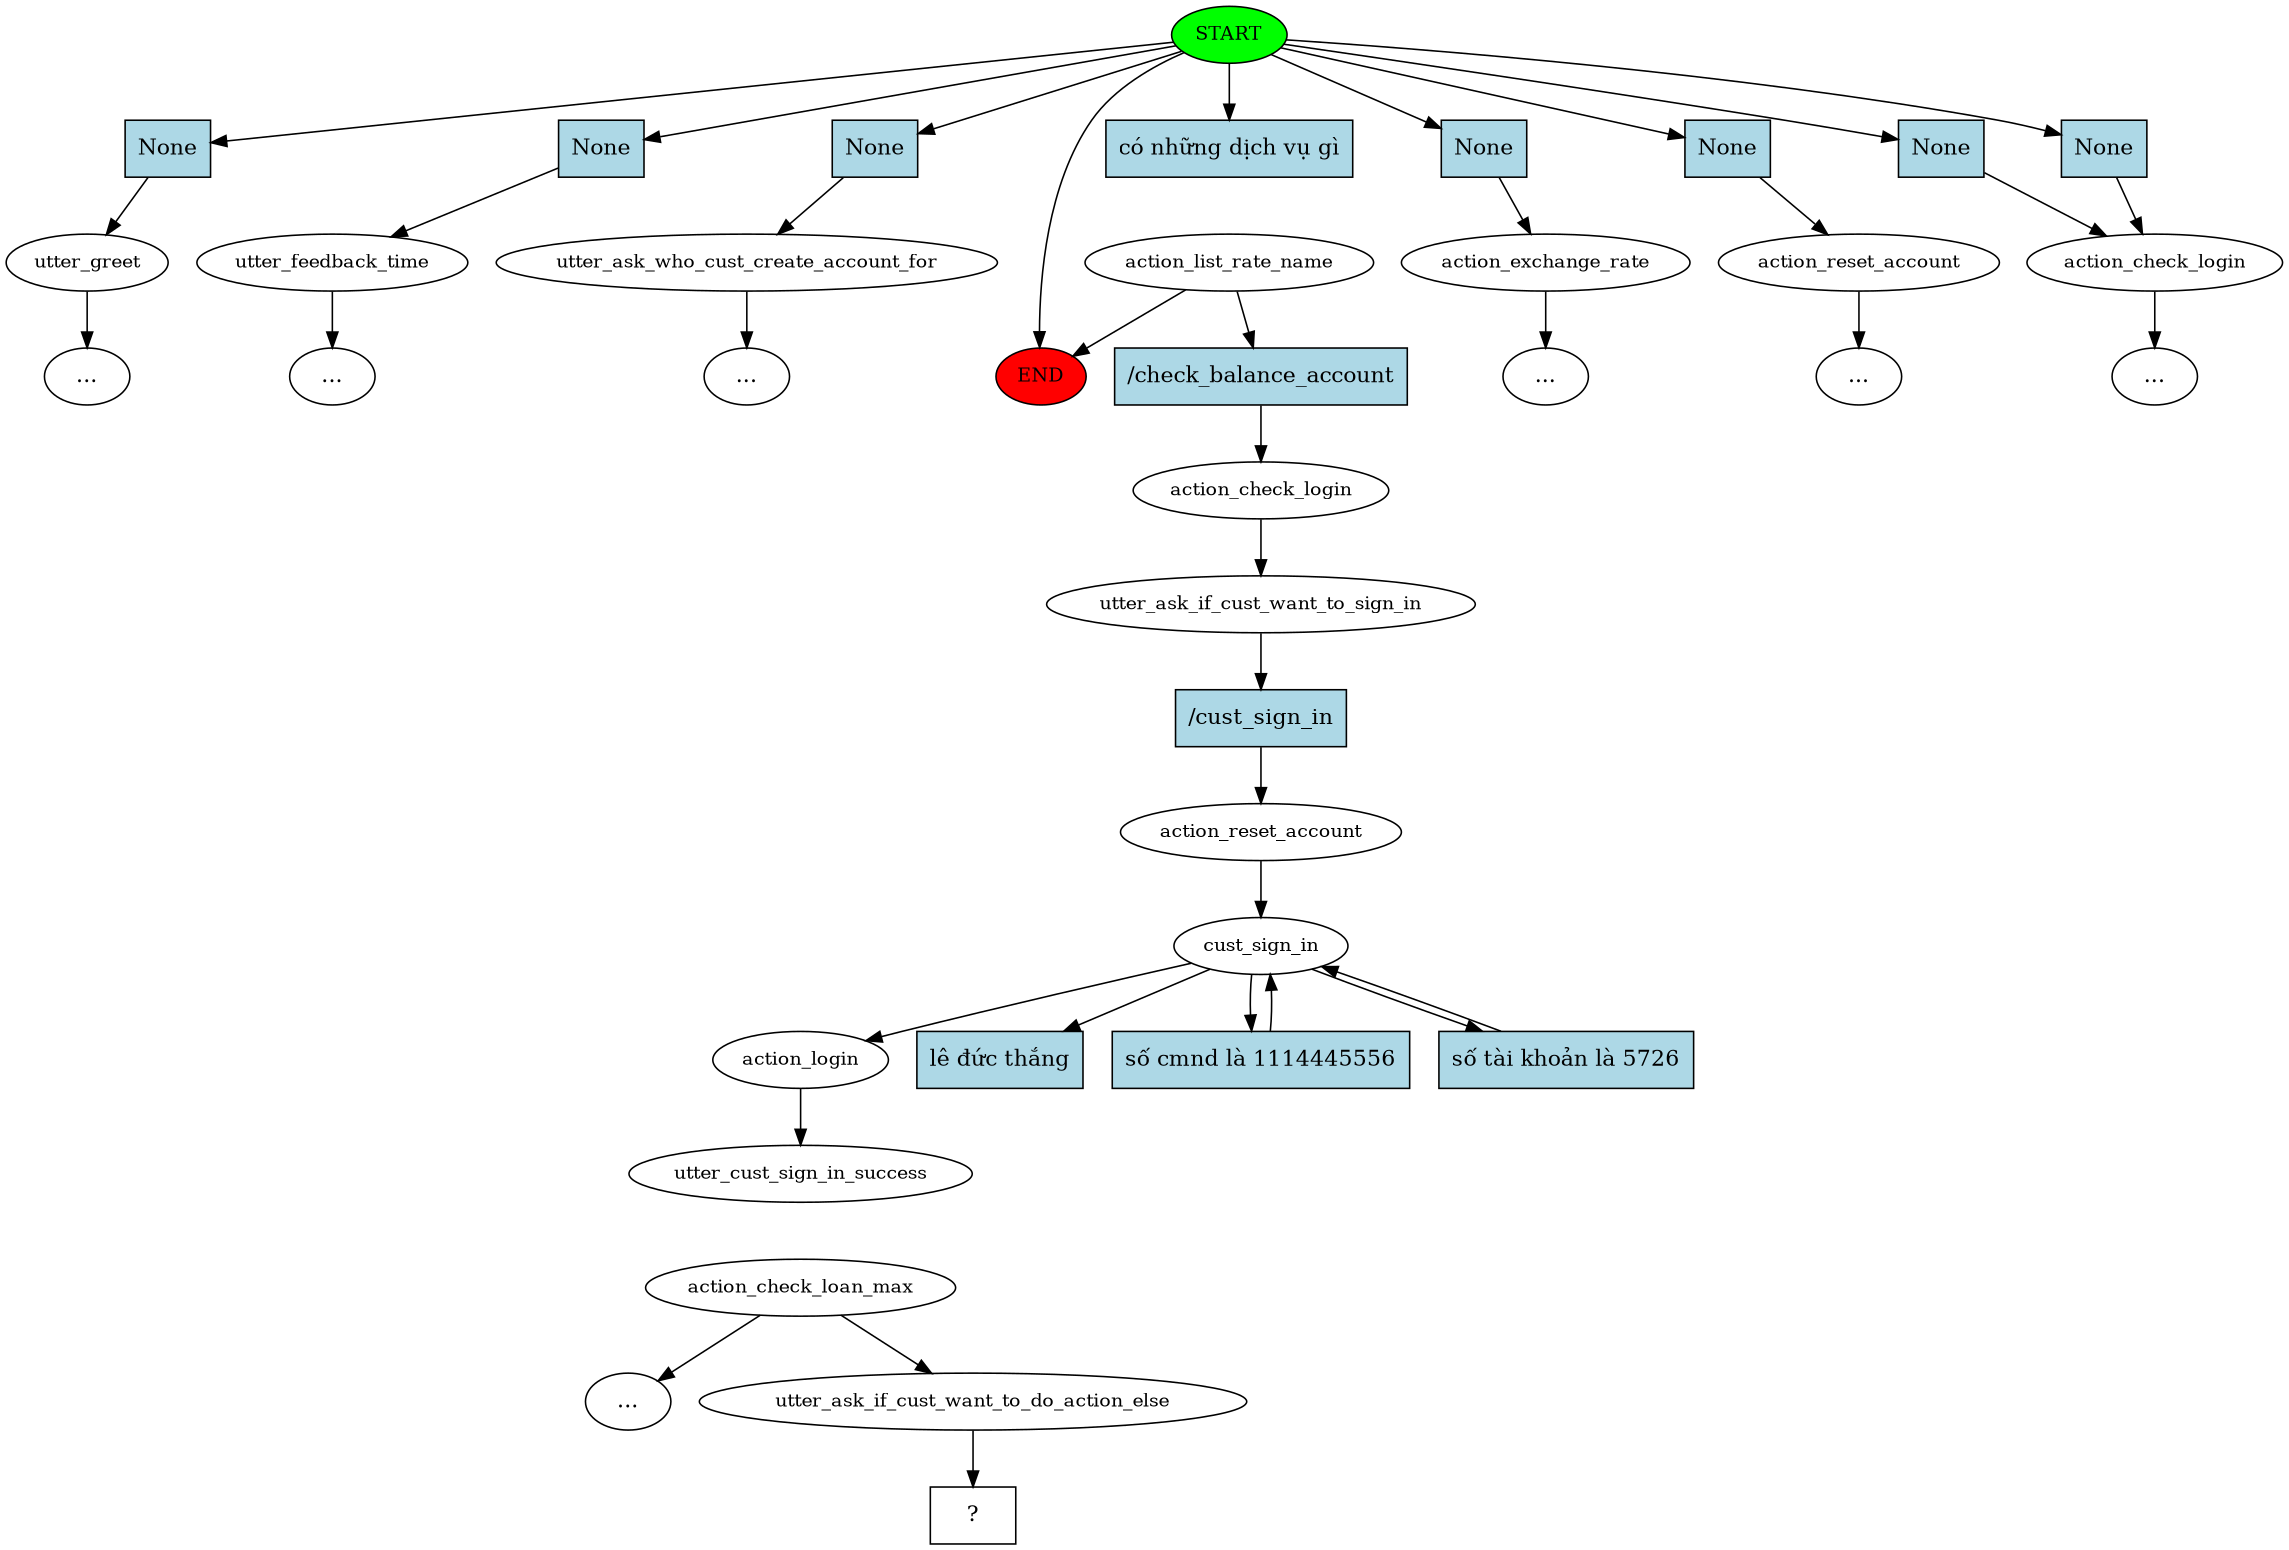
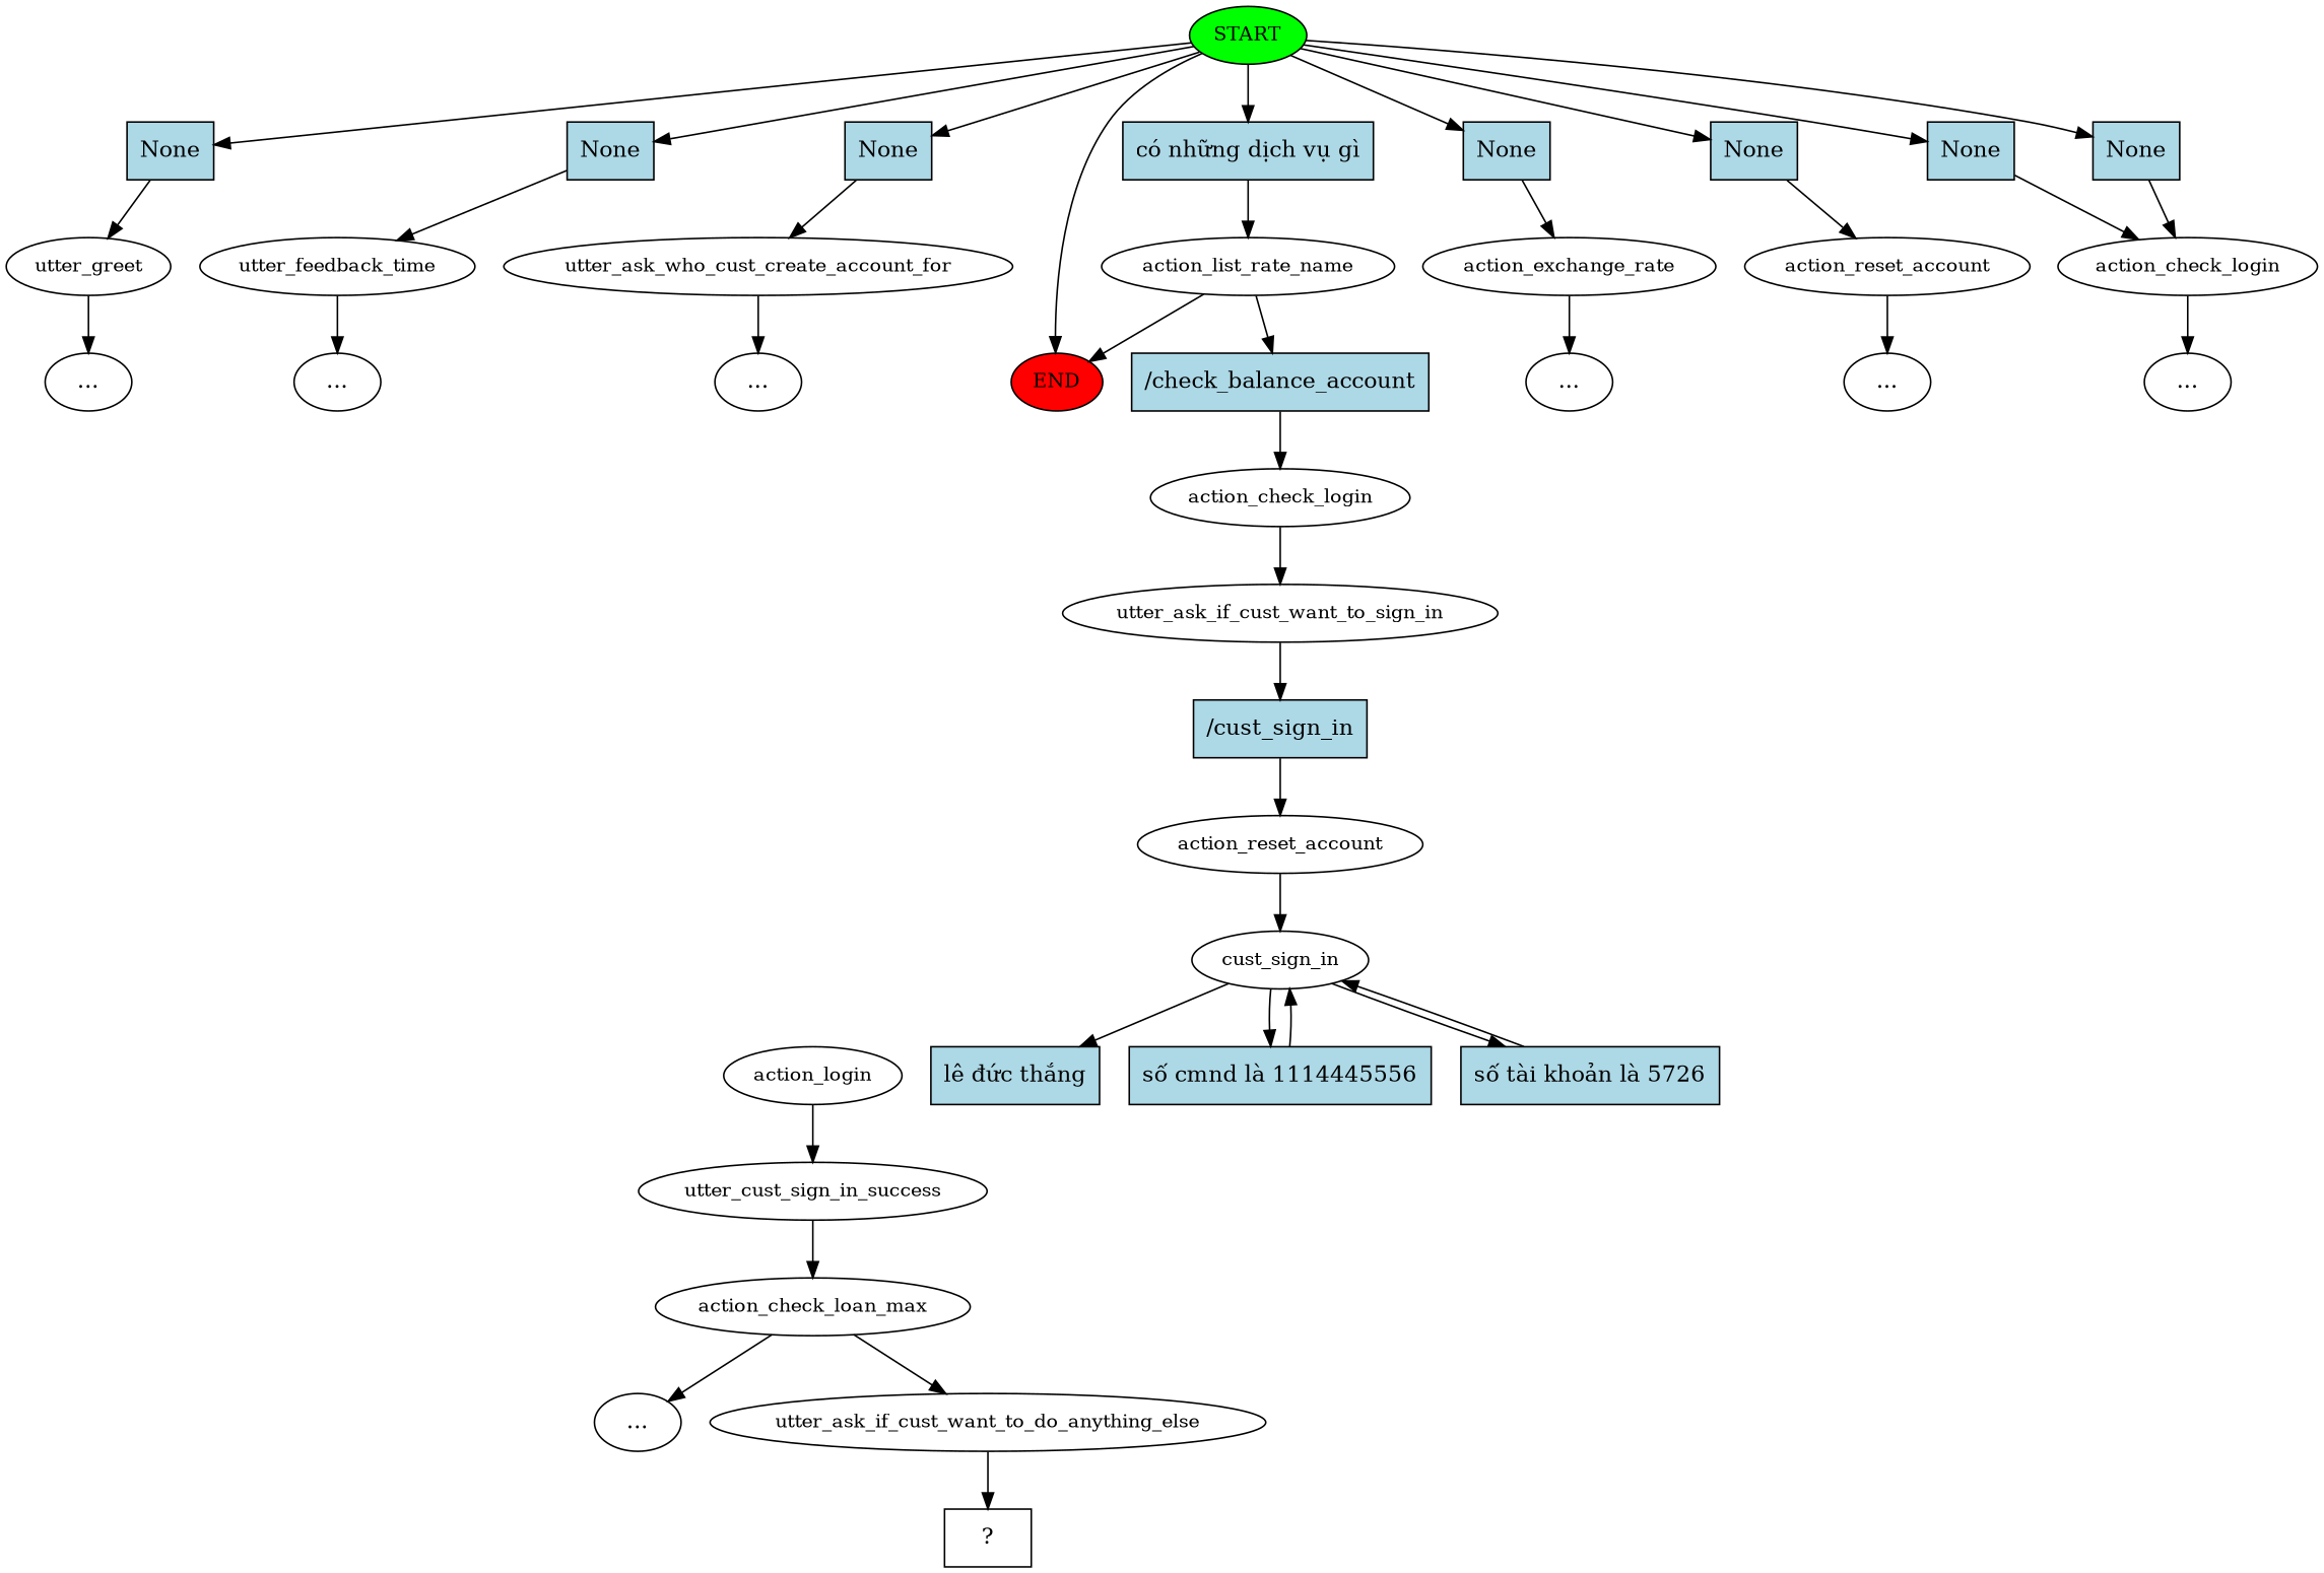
  digraph {
    n1 [fillcolor=green fontsize=12 label=START style=filled]
    n2 [fillcolor=red fontsize=12 label=END style=filled]
    n3 [fillcolor=lightblue label=None shape=rect style=filled]
    n4 [fillcolor=lightblue label=None shape=rect style=filled]
    n5 [fillcolor=lightblue label=None shape=rect style=filled]
    n6 [fillcolor=lightblue label=None shape=rect style=filled]
    n7 [fillcolor=lightblue label="có những dịch vụ gì" shape=rect style=filled]
    n8 [fillcolor=lightblue label=None shape=rect style=filled]
    n9 [fillcolor=lightblue label=None shape=rect style=filled]
    n10 [fillcolor=lightblue label=None shape=rect style=filled]
    n11 [fontsize=12 label=utter_greet]
    n12 [fontsize=12 label=utter_feedback_time]
    n13 [fontsize=12 label=utter_ask_who_cust_create_account_for]
    n14 [fontsize=12 label=action_exchange_rate]
    n15 [fontsize=12 label=action_list_rate_name]
    n16 [fontsize=12 label=action_reset_account]
    n17 [fontsize=12 label=action_check_login]
    n18 [label="..."]
    n19 [label="..."]
    n20 [label="..."]
    n21 [label="..."]
    n22 [fillcolor=lightblue label="/check_balance_account" shape=rect style=filled]
    n23 [fontsize=12 label=action_check_login]
    n24 [label="..."]
    n25 [label="..."]
    n26 [fontsize=12 label=utter_ask_if_cust_want_to_sign_in]
    n27 [fillcolor=lightblue label="/cust_sign_in" shape=rect style=filled]
    n28 [fontsize=12 label=action_reset_account]
    n29 [fontsize=12 label=cust_sign_in]
    n30 [fontsize=12 label=action_login]
    n31 [fillcolor=lightblue label="lê đức thắng" shape=rect style=filled]
    n32 [fillcolor=lightblue label="số cmnd là 1114445556" shape=rect style=filled]
    n33 [fillcolor=lightblue label="số tài khoản là 5726" shape=rect style=filled]
    n34 [fontsize=12 label=utter_cust_sign_in_success]
    n35 [fontsize=12 label=action_check_loan_max]
    n36 [label="..."]
-   n37 [fontsize=12 label=utter_ask_if_cust_want_to_do_action_else]
+   n37 [fontsize=12 label=utter_ask_if_cust_want_to_do_anything_else]
    n38 [label="  ?  " shape=rect]
    n1 -> n2
    n1 -> n3
    n1 -> n4
    n1 -> n5
    n1 -> n6
    n1 -> n7
    n1 -> n8
    n1 -> n9
    n1 -> n10
    n3 -> n11
    n4 -> n12
    n5 -> n13
    n6 -> n14
+   n7 -> n15
    n8 -> n16
    n9 -> n17
    n10 -> n17
    n11 -> n18
    n12 -> n19
    n13 -> n20
    n14 -> n21
    n15 -> n2
    n15 -> n22
    n16 -> n24
    n17 -> n25
    n22 -> n23
    n23 -> n26
    n26 -> n27
    n27 -> n28
    n28 -> n29
-   n29 -> n30
    n29 -> n31
    n29 -> n32
    n29 -> n33
    n30 -> n34
    n32 -> n29
    n33 -> n29
+   n34 -> n35
    n35 -> n36
    n35 -> n37
    n37 -> n38
  }
